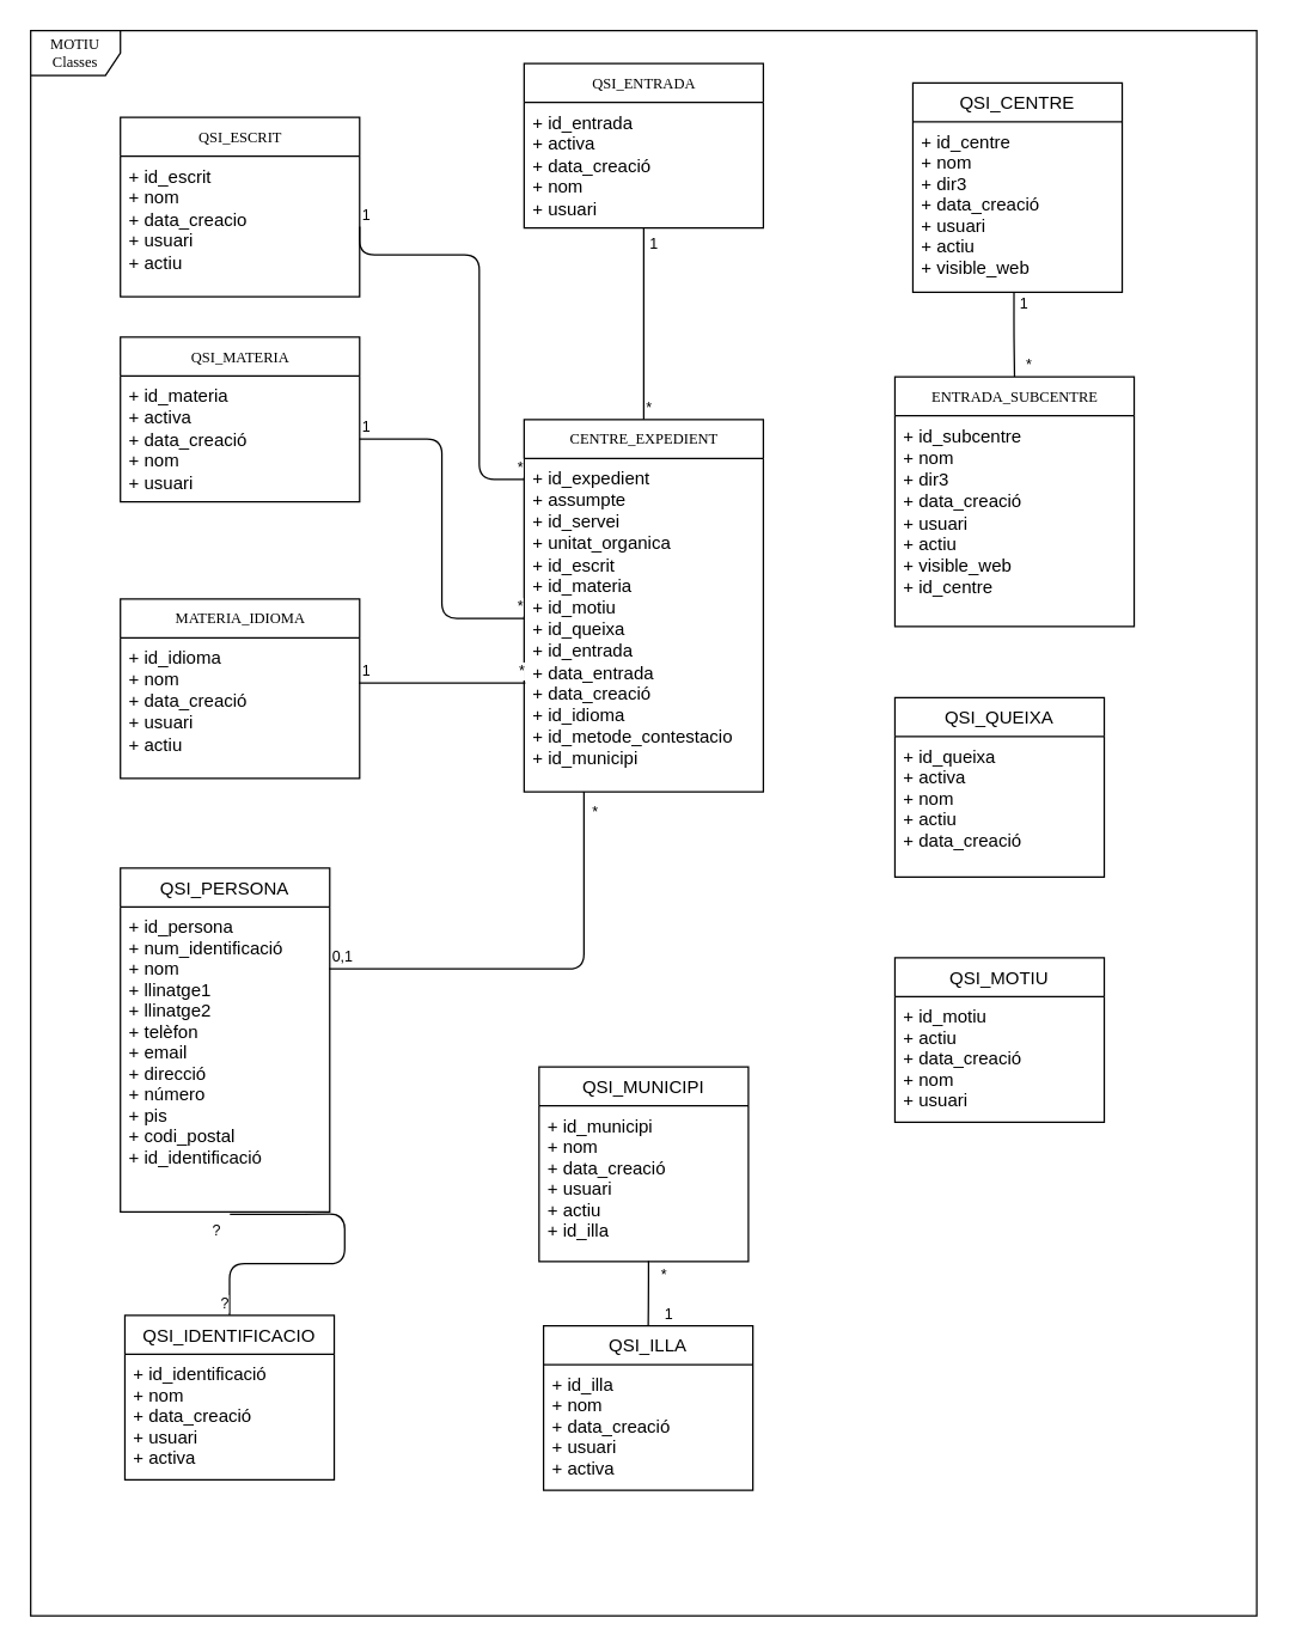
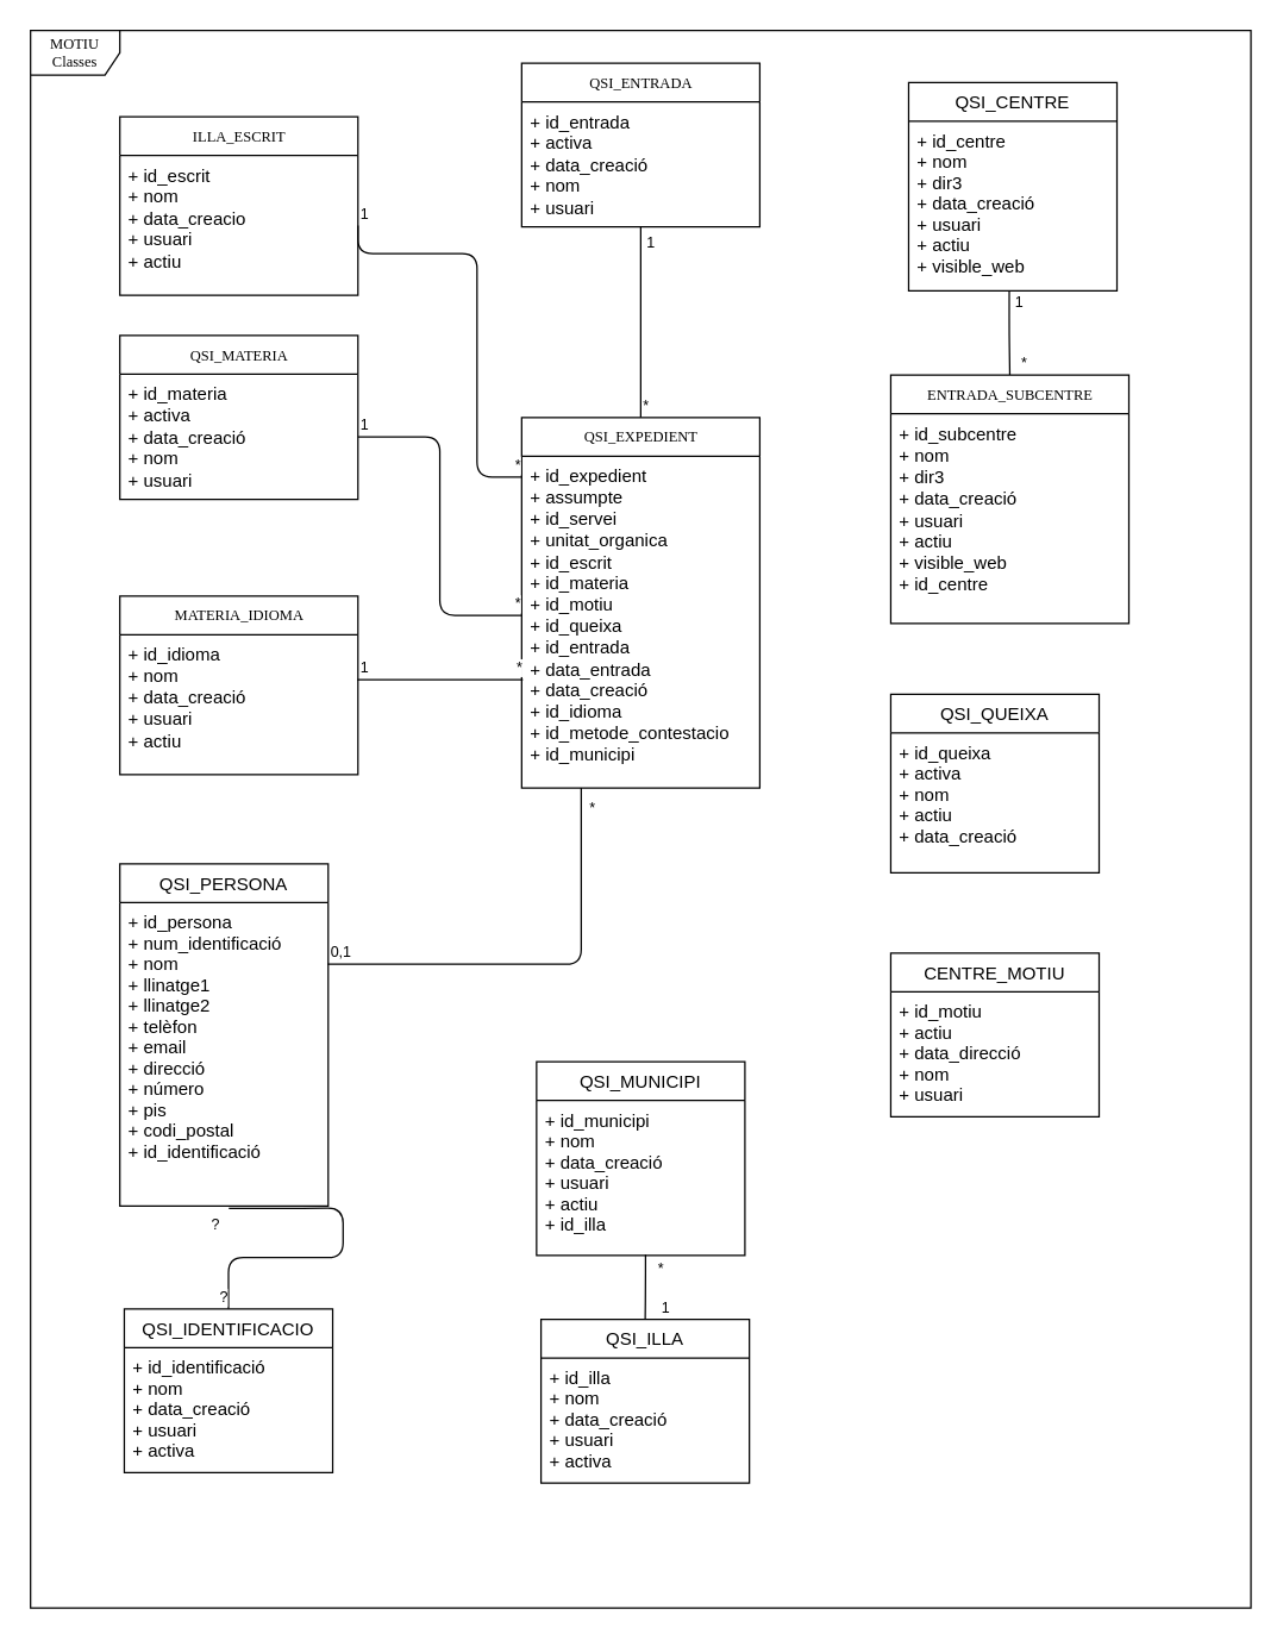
  <mxCell id="0" />
  <mxCell id="1" parent="0" />
  <mxCell id="2" value="MOTIU Classes" style="shape=umlFrame;whiteSpace=wrap;html=1;rounded=0;shadow=0;comic=0;labelBackgroundColor=none;strokeColor=#000000;strokeWidth=1;fillColor=#ffffff;fontFamily=Verdana;fontSize=10;fontColor=#000000;align=center;" parent="1" vertex="1"><mxGeometry x="20" y="20" width="820" height="1060" as="geometry" /></mxCell>
  <mxCell id="3" value="ENTRADA_SUBCENTRE" style="swimlane;html=1;fontStyle=0;childLayout=stackLayout;horizontal=1;startSize=26;fillColor=none;horizontalStack=0;resizeParent=1;resizeLast=0;collapsible=1;marginBottom=0;swimlaneFillColor=#ffffff;rounded=0;shadow=0;comic=0;labelBackgroundColor=none;strokeColor=#000000;strokeWidth=1;fontFamily=Verdana;fontSize=10;fontColor=#000000;align=center;" parent="1" vertex="1"><mxGeometry x="598" y="251.5" width="160" height="167" as="geometry" /></mxCell>
  <mxCell id="4" value="+ id_subcentre&lt;br&gt;+ nom&lt;br&gt;+ dir3&lt;br&gt;+ data_creació&lt;br&gt;+ usuari&lt;br&gt;+ actiu&lt;br&gt;+ visible_web&lt;br&gt;+ id_centre&lt;br&gt;" style="text;html=1;strokeColor=none;fillColor=none;align=left;verticalAlign=top;spacingLeft=4;spacingRight=4;whiteSpace=wrap;overflow=hidden;rotatable=0;points=[[0,0.5],[1,0.5]];portConstraint=eastwest;" parent="3" vertex="1"><mxGeometry y="26" width="160" height="124" as="geometry" /></mxCell>
  <mxCell id="5" value="QSI_ENTRADA" style="swimlane;html=1;fontStyle=0;childLayout=stackLayout;horizontal=1;startSize=26;fillColor=none;horizontalStack=0;resizeParent=1;resizeLast=0;collapsible=1;marginBottom=0;swimlaneFillColor=#ffffff;rounded=0;shadow=0;comic=0;labelBackgroundColor=none;strokeColor=#000000;strokeWidth=1;fontFamily=Verdana;fontSize=10;fontColor=#000000;align=center;" parent="1" vertex="1"><mxGeometry x="350" y="42" width="160" height="110" as="geometry" /></mxCell>
  <mxCell id="6" value="+ id_entrada&lt;br&gt;+ activa&lt;br&gt;+ data_creació&lt;br&gt;+ nom&lt;br&gt;+ usuari&lt;br&gt;" style="text;html=1;strokeColor=none;fillColor=none;align=left;verticalAlign=top;spacingLeft=4;spacingRight=4;whiteSpace=wrap;overflow=hidden;rotatable=0;points=[[0,0.5],[1,0.5]];portConstraint=eastwest;" parent="5" vertex="1"><mxGeometry y="26" width="160" height="84" as="geometry" /></mxCell>
- <mxCell id="7" value="CENTRE_EXPEDIENT" style="swimlane;html=1;fontStyle=0;childLayout=stackLayout;horizontal=1;startSize=26;fillColor=none;horizontalStack=0;resizeParent=1;resizeLast=0;collapsible=1;marginBottom=0;swimlaneFillColor=#ffffff;rounded=0;shadow=0;comic=0;labelBackgroundColor=none;strokeColor=#000000;strokeWidth=1;fontFamily=Verdana;fontSize=10;fontColor=#000000;align=center;" parent="1" vertex="1"><mxGeometry x="350" y="280" width="160" height="249" as="geometry" /></mxCell>
+ <mxCell id="7" value="QSI_EXPEDIENT" style="swimlane;html=1;fontStyle=0;childLayout=stackLayout;horizontal=1;startSize=26;fillColor=none;horizontalStack=0;resizeParent=1;resizeLast=0;collapsible=1;marginBottom=0;swimlaneFillColor=#ffffff;rounded=0;shadow=0;comic=0;labelBackgroundColor=none;strokeColor=#000000;strokeWidth=1;fontFamily=Verdana;fontSize=10;fontColor=#000000;align=center;" parent="1" vertex="1"><mxGeometry x="350" y="280" width="160" height="249" as="geometry" /></mxCell>
  <mxCell id="8" value="+ id_expedient&lt;br&gt;+ assumpte&lt;br&gt;+ id_servei&lt;br&gt;+ unitat_organica&lt;br&gt;+ id_escrit&lt;br&gt;+ id_materia&lt;br&gt;+ id_motiu&lt;br&gt;+ id_queixa&lt;br&gt;+ id_entrada&lt;br&gt;+ data_entrada&lt;br&gt;+ data_creació&lt;br&gt;+ id_idioma&lt;br&gt;+ id_metode_contestacio&lt;br&gt;+ id_municipi&lt;br&gt;&lt;br&gt;" style="text;html=1;strokeColor=none;fillColor=none;align=left;verticalAlign=top;spacingLeft=4;spacingRight=4;whiteSpace=wrap;overflow=hidden;rotatable=0;points=[[0,0.5],[1,0.5]];portConstraint=eastwest;" parent="7" vertex="1"><mxGeometry y="26" width="160" height="214" as="geometry" /></mxCell>
  <mxCell id="9" value="MATERIA_IDIOMA" style="swimlane;html=1;fontStyle=0;childLayout=stackLayout;horizontal=1;startSize=26;fillColor=none;horizontalStack=0;resizeParent=1;resizeLast=0;collapsible=1;marginBottom=0;swimlaneFillColor=#ffffff;rounded=0;shadow=0;comic=0;labelBackgroundColor=none;strokeColor=#000000;strokeWidth=1;fontFamily=Verdana;fontSize=10;fontColor=#000000;align=center;" parent="1" vertex="1"><mxGeometry x="80" y="400" width="160" height="120" as="geometry" /></mxCell>
  <mxCell id="10" value="+ id_idioma&lt;br&gt;+ nom&lt;br&gt;+ data_creació&lt;br&gt;+ usuari&lt;br&gt;+ actiu&lt;br&gt;" style="text;html=1;strokeColor=none;fillColor=none;align=left;verticalAlign=top;spacingLeft=4;spacingRight=4;whiteSpace=wrap;overflow=hidden;rotatable=0;points=[[0,0.5],[1,0.5]];portConstraint=eastwest;" parent="9" vertex="1"><mxGeometry y="26" width="160" height="94" as="geometry" /></mxCell>
  <mxCell id="11" value="QSI_MATERIA" style="swimlane;html=1;fontStyle=0;childLayout=stackLayout;horizontal=1;startSize=26;fillColor=none;horizontalStack=0;resizeParent=1;resizeLast=0;collapsible=1;marginBottom=0;swimlaneFillColor=#ffffff;rounded=0;shadow=0;comic=0;labelBackgroundColor=none;strokeColor=#000000;strokeWidth=1;fontFamily=Verdana;fontSize=10;fontColor=#000000;align=center;" parent="1" vertex="1"><mxGeometry x="80" y="225" width="160" height="110" as="geometry" /></mxCell>
  <mxCell id="12" value="+ id_materia&lt;br&gt;+ activa&lt;br&gt;+ data_creació&lt;br&gt;+ nom&lt;br&gt;+ usuari&lt;br&gt;" style="text;html=1;strokeColor=none;fillColor=none;align=left;verticalAlign=top;spacingLeft=4;spacingRight=4;whiteSpace=wrap;overflow=hidden;rotatable=0;points=[[0,0.5],[1,0.5]];portConstraint=eastwest;" parent="11" vertex="1"><mxGeometry y="26" width="160" height="84" as="geometry" /></mxCell>
- <mxCell id="13" value="QSI_ESCRIT" style="swimlane;html=1;fontStyle=0;childLayout=stackLayout;horizontal=1;startSize=26;fillColor=none;horizontalStack=0;resizeParent=1;resizeLast=0;collapsible=1;marginBottom=0;swimlaneFillColor=#ffffff;rounded=0;shadow=0;comic=0;labelBackgroundColor=none;strokeColor=#000000;strokeWidth=1;fontFamily=Verdana;fontSize=10;fontColor=#000000;align=center;" parent="1" vertex="1"><mxGeometry x="80" y="78" width="160" height="120" as="geometry" /></mxCell>
+ <mxCell id="13" value="ILLA_ESCRIT" style="swimlane;html=1;fontStyle=0;childLayout=stackLayout;horizontal=1;startSize=26;fillColor=none;horizontalStack=0;resizeParent=1;resizeLast=0;collapsible=1;marginBottom=0;swimlaneFillColor=#ffffff;rounded=0;shadow=0;comic=0;labelBackgroundColor=none;strokeColor=#000000;strokeWidth=1;fontFamily=Verdana;fontSize=10;fontColor=#000000;align=center;" parent="1" vertex="1"><mxGeometry x="80" y="78" width="160" height="120" as="geometry" /></mxCell>
  <mxCell id="14" value="+ id_escrit&lt;br&gt;+ nom&lt;br&gt;+ data_creacio&lt;br&gt;+ usuari&lt;br&gt;+ actiu&lt;br&gt;" style="text;html=1;strokeColor=none;fillColor=none;align=left;verticalAlign=top;spacingLeft=4;spacingRight=4;whiteSpace=wrap;overflow=hidden;rotatable=0;points=[[0,0.5],[1,0.5]];portConstraint=eastwest;" parent="13" vertex="1"><mxGeometry y="26" width="160" height="94" as="geometry" /></mxCell>
  <mxCell id="15" value="" style="endArrow=none;html=1;edgeStyle=orthogonalEdgeStyle;exitX=0.5;exitY=0;exitDx=0;exitDy=0;entryX=0.5;entryY=0.993;entryDx=0;entryDy=0;entryPerimeter=0;" edge="1" parent="1" source="7" target="6"><mxGeometry relative="1" as="geometry"><mxPoint x="490" y="200" as="sourcePoint" /><mxPoint x="650" y="200" as="targetPoint" /></mxGeometry></mxCell>
  <mxCell id="16" value="*" style="resizable=0;html=1;align=left;verticalAlign=bottom;labelBackgroundColor=#ffffff;fontSize=10;" connectable="0" vertex="1" parent="15"><mxGeometry x="-1" relative="1" as="geometry" /></mxCell>
  <mxCell id="17" value="1" style="resizable=0;html=1;align=right;verticalAlign=bottom;labelBackgroundColor=#ffffff;fontSize=10;" connectable="0" vertex="1" parent="15"><mxGeometry x="1" relative="1" as="geometry"><mxPoint x="10" y="19" as="offset" /></mxGeometry></mxCell>
  <mxCell id="18" value="QSI_CENTRE" style="swimlane;fontStyle=0;childLayout=stackLayout;horizontal=1;startSize=26;fillColor=none;horizontalStack=0;resizeParent=1;resizeParentMax=0;resizeLast=0;collapsible=1;marginBottom=0;" vertex="1" parent="1"><mxGeometry x="610" y="55" width="140" height="140" as="geometry" /></mxCell>
  <mxCell id="19" value="+ id_centre&#10;+ nom&#10;+ dir3&#10;+ data_creació&#10;+ usuari&#10;+ actiu&#10;+ visible_web&#10;" style="text;strokeColor=none;fillColor=none;align=left;verticalAlign=top;spacingLeft=4;spacingRight=4;overflow=hidden;rotatable=0;points=[[0,0.5],[1,0.5]];portConstraint=eastwest;" vertex="1" parent="18"><mxGeometry y="26" width="140" height="114" as="geometry" /></mxCell>
  <mxCell id="20" value="" style="endArrow=none;html=1;edgeStyle=orthogonalEdgeStyle;exitX=0.483;exitY=1.004;exitDx=0;exitDy=0;exitPerimeter=0;entryX=0.5;entryY=0;entryDx=0;entryDy=0;" edge="1" parent="1" source="19" target="3"><mxGeometry relative="1" as="geometry"><mxPoint x="570" y="501.5" as="sourcePoint" /><mxPoint x="730" y="501.5" as="targetPoint" /></mxGeometry></mxCell>
  <mxCell id="21" value="1&lt;br&gt;" style="resizable=0;html=1;align=left;verticalAlign=bottom;labelBackgroundColor=#ffffff;fontSize=10;" connectable="0" vertex="1" parent="20"><mxGeometry x="-1" relative="1" as="geometry"><mxPoint x="2" y="15" as="offset" /></mxGeometry></mxCell>
  <mxCell id="22" value="*" style="resizable=0;html=1;align=right;verticalAlign=bottom;labelBackgroundColor=#ffffff;fontSize=10;" connectable="0" vertex="1" parent="20"><mxGeometry x="1" relative="1" as="geometry"><mxPoint x="12" as="offset" /></mxGeometry></mxCell>
  <mxCell id="23" value="QSI_QUEIXA" style="swimlane;fontStyle=0;childLayout=stackLayout;horizontal=1;startSize=26;fillColor=none;horizontalStack=0;resizeParent=1;resizeParentMax=0;resizeLast=0;collapsible=1;marginBottom=0;" vertex="1" parent="1"><mxGeometry x="598" y="466" width="140" height="120" as="geometry" /></mxCell>
  <mxCell id="24" value="+ id_queixa&#10;+ activa&#10;+ nom&#10;+ actiu&#10;+ data_creació&#10;" style="text;strokeColor=none;fillColor=none;align=left;verticalAlign=top;spacingLeft=4;spacingRight=4;overflow=hidden;rotatable=0;points=[[0,0.5],[1,0.5]];portConstraint=eastwest;" vertex="1" parent="23"><mxGeometry y="26" width="140" height="94" as="geometry" /></mxCell>
- <mxCell id="25" value="QSI_MOTIU" style="swimlane;fontStyle=0;childLayout=stackLayout;horizontal=1;startSize=26;fillColor=none;horizontalStack=0;resizeParent=1;resizeParentMax=0;resizeLast=0;collapsible=1;marginBottom=0;" vertex="1" parent="1"><mxGeometry x="598" y="640" width="140" height="110" as="geometry" /></mxCell>
- <mxCell id="26" value="+ id_motiu&#10;+ actiu&#10;+ data_creació&#10;+ nom&#10;+ usuari&#10;" style="text;strokeColor=none;fillColor=none;align=left;verticalAlign=top;spacingLeft=4;spacingRight=4;overflow=hidden;rotatable=0;points=[[0,0.5],[1,0.5]];portConstraint=eastwest;" vertex="1" parent="25"><mxGeometry y="26" width="140" height="84" as="geometry" /></mxCell>
+ <mxCell id="25" value="CENTRE_MOTIU" style="swimlane;fontStyle=0;childLayout=stackLayout;horizontal=1;startSize=26;fillColor=none;horizontalStack=0;resizeParent=1;resizeParentMax=0;resizeLast=0;collapsible=1;marginBottom=0;" vertex="1" parent="1"><mxGeometry x="598" y="640" width="140" height="110" as="geometry" /></mxCell>
+ <mxCell id="26" value="+ id_motiu&#10;+ actiu&#10;+ data_direcció&#10;+ nom&#10;+ usuari&#10;" style="text;strokeColor=none;fillColor=none;align=left;verticalAlign=top;spacingLeft=4;spacingRight=4;overflow=hidden;rotatable=0;points=[[0,0.5],[1,0.5]];portConstraint=eastwest;" vertex="1" parent="25"><mxGeometry y="26" width="140" height="84" as="geometry" /></mxCell>
  <mxCell id="27" value="QSI_MUNICIPI" style="swimlane;fontStyle=0;childLayout=stackLayout;horizontal=1;startSize=26;fillColor=none;horizontalStack=0;resizeParent=1;resizeParentMax=0;resizeLast=0;collapsible=1;marginBottom=0;" vertex="1" parent="1"><mxGeometry x="360" y="713" width="140" height="130" as="geometry" /></mxCell>
  <mxCell id="28" value="+ id_municipi&#10;+ nom&#10;+ data_creació&#10;+ usuari&#10;+ actiu&#10;+ id_illa&#10;" style="text;strokeColor=none;fillColor=none;align=left;verticalAlign=top;spacingLeft=4;spacingRight=4;overflow=hidden;rotatable=0;points=[[0,0.5],[1,0.5]];portConstraint=eastwest;" vertex="1" parent="27"><mxGeometry y="26" width="140" height="104" as="geometry" /></mxCell>
  <mxCell id="29" value="QSI_ILLA" style="swimlane;fontStyle=0;childLayout=stackLayout;horizontal=1;startSize=26;fillColor=none;horizontalStack=0;resizeParent=1;resizeParentMax=0;resizeLast=0;collapsible=1;marginBottom=0;" vertex="1" parent="1"><mxGeometry x="363" y="886" width="140" height="110" as="geometry" /></mxCell>
  <mxCell id="30" value="+ id_illa&#10;+ nom&#10;+ data_creació&#10;+ usuari&#10;+ activa&#10;" style="text;strokeColor=none;fillColor=none;align=left;verticalAlign=top;spacingLeft=4;spacingRight=4;overflow=hidden;rotatable=0;points=[[0,0.5],[1,0.5]];portConstraint=eastwest;" vertex="1" parent="29"><mxGeometry y="26" width="140" height="84" as="geometry" /></mxCell>
  <mxCell id="31" value="QSI_PERSONA" style="swimlane;fontStyle=0;childLayout=stackLayout;horizontal=1;startSize=26;fillColor=none;horizontalStack=0;resizeParent=1;resizeParentMax=0;resizeLast=0;collapsible=1;marginBottom=0;" vertex="1" parent="1"><mxGeometry x="80" y="580" width="140" height="230" as="geometry" /></mxCell>
  <mxCell id="32" value="+ id_persona&#10;+ num_identificació&#10;+ nom&#10;+ llinatge1&#10;+ llinatge2&#10;+ telèfon&#10;+ email&#10;+ direcció&#10;+ número&#10;+ pis&#10;+ codi_postal&#10;+ id_identificació&#10;" style="text;strokeColor=none;fillColor=none;align=left;verticalAlign=top;spacingLeft=4;spacingRight=4;overflow=hidden;rotatable=0;points=[[0,0.5],[1,0.5]];portConstraint=eastwest;" vertex="1" parent="31"><mxGeometry y="26" width="140" height="204" as="geometry" /></mxCell>
  <mxCell id="33" value="QSI_IDENTIFICACIO" style="swimlane;fontStyle=0;childLayout=stackLayout;horizontal=1;startSize=26;fillColor=none;horizontalStack=0;resizeParent=1;resizeParentMax=0;resizeLast=0;collapsible=1;marginBottom=0;" vertex="1" parent="1"><mxGeometry x="83" y="879" width="140" height="110" as="geometry" /></mxCell>
  <mxCell id="34" value="+ id_identificació&#10;+ nom&#10;+ data_creació&#10;+ usuari&#10;+ activa&#10;" style="text;strokeColor=none;fillColor=none;align=left;verticalAlign=top;spacingLeft=4;spacingRight=4;overflow=hidden;rotatable=0;points=[[0,0.5],[1,0.5]];portConstraint=eastwest;" vertex="1" parent="33"><mxGeometry y="26" width="140" height="84" as="geometry" /></mxCell>
  <mxCell id="35" value="" style="endArrow=none;html=1;edgeStyle=orthogonalEdgeStyle;exitX=1;exitY=0.5;exitDx=0;exitDy=0;" edge="1" parent="1" source="14" target="8"><mxGeometry relative="1" as="geometry"><mxPoint x="140" y="170" as="sourcePoint" /><mxPoint x="300" y="170" as="targetPoint" /><Array as="points"><mxPoint x="240" y="170" /><mxPoint x="320" y="170" /><mxPoint x="320" y="320" /></Array></mxGeometry></mxCell>
  <mxCell id="36" value="1" style="resizable=0;html=1;align=left;verticalAlign=bottom;labelBackgroundColor=#ffffff;fontSize=10;" connectable="0" vertex="1" parent="35"><mxGeometry x="-1" relative="1" as="geometry" /></mxCell>
  <mxCell id="37" value="*" style="resizable=0;html=1;align=right;verticalAlign=bottom;labelBackgroundColor=#ffffff;fontSize=10;" connectable="0" vertex="1" parent="35"><mxGeometry x="1" relative="1" as="geometry" /></mxCell>
  <mxCell id="38" value="" style="endArrow=none;html=1;edgeStyle=orthogonalEdgeStyle;entryX=0;entryY=0.5;entryDx=0;entryDy=0;exitX=1;exitY=0.5;exitDx=0;exitDy=0;" edge="1" parent="1" source="12" target="8"><mxGeometry relative="1" as="geometry"><mxPoint x="230" y="320" as="sourcePoint" /><mxPoint x="390" y="320" as="targetPoint" /></mxGeometry></mxCell>
  <mxCell id="39" value="1" style="resizable=0;html=1;align=left;verticalAlign=bottom;labelBackgroundColor=#ffffff;fontSize=10;" connectable="0" vertex="1" parent="38"><mxGeometry x="-1" relative="1" as="geometry" /></mxCell>
  <mxCell id="40" value="*" style="resizable=0;html=1;align=right;verticalAlign=bottom;labelBackgroundColor=#ffffff;fontSize=10;" connectable="0" vertex="1" parent="38"><mxGeometry x="1" relative="1" as="geometry" /></mxCell>
  <mxCell id="41" value="" style="endArrow=none;html=1;edgeStyle=orthogonalEdgeStyle;entryX=0.005;entryY=0.702;entryDx=0;entryDy=0;entryPerimeter=0;exitX=0.997;exitY=0.321;exitDx=0;exitDy=0;exitPerimeter=0;" edge="1" parent="1" source="10" target="8"><mxGeometry relative="1" as="geometry"><mxPoint x="230" y="480" as="sourcePoint" /><mxPoint x="390" y="480" as="targetPoint" /></mxGeometry></mxCell>
  <mxCell id="42" value="1" style="resizable=0;html=1;align=left;verticalAlign=bottom;labelBackgroundColor=#ffffff;fontSize=10;" connectable="0" vertex="1" parent="41"><mxGeometry x="-1" relative="1" as="geometry" /></mxCell>
  <mxCell id="43" value="*" style="resizable=0;html=1;align=right;verticalAlign=bottom;labelBackgroundColor=#ffffff;fontSize=10;" connectable="0" vertex="1" parent="41"><mxGeometry x="1" relative="1" as="geometry" /></mxCell>
  <mxCell id="44" value="" style="endArrow=none;html=1;edgeStyle=orthogonalEdgeStyle;entryX=0.25;entryY=1;entryDx=0;entryDy=0;exitX=0.997;exitY=0.203;exitDx=0;exitDy=0;exitPerimeter=0;" edge="1" parent="1" source="32" target="7"><mxGeometry relative="1" as="geometry"><mxPoint x="210" y="650" as="sourcePoint" /><mxPoint x="370" y="650" as="targetPoint" /></mxGeometry></mxCell>
  <mxCell id="45" value="0,1" style="resizable=0;html=1;align=left;verticalAlign=bottom;labelBackgroundColor=#ffffff;fontSize=10;" connectable="0" vertex="1" parent="44"><mxGeometry x="-1" relative="1" as="geometry" /></mxCell>
  <mxCell id="46" value="*" style="resizable=0;html=1;align=right;verticalAlign=bottom;labelBackgroundColor=#ffffff;fontSize=10;" connectable="0" vertex="1" parent="44"><mxGeometry x="1" relative="1" as="geometry"><mxPoint x="10" y="21" as="offset" /></mxGeometry></mxCell>
  <mxCell id="47" value="" style="endArrow=none;html=1;edgeStyle=orthogonalEdgeStyle;entryX=0.5;entryY=0;entryDx=0;entryDy=0;exitX=0.523;exitY=1.007;exitDx=0;exitDy=0;exitPerimeter=0;" edge="1" parent="1" source="32" target="33"><mxGeometry relative="1" as="geometry"><mxPoint x="150" y="810" as="sourcePoint" /><mxPoint x="310" y="800" as="targetPoint" /></mxGeometry></mxCell>
  <mxCell id="48" value="?" style="resizable=0;html=1;align=left;verticalAlign=bottom;labelBackgroundColor=#ffffff;fontSize=10;" connectable="0" vertex="1" parent="47"><mxGeometry x="-1" relative="1" as="geometry"><mxPoint x="-13" y="19" as="offset" /></mxGeometry></mxCell>
  <mxCell id="49" value="?" style="resizable=0;html=1;align=right;verticalAlign=bottom;labelBackgroundColor=#ffffff;fontSize=10;" connectable="0" vertex="1" parent="47"><mxGeometry x="1" relative="1" as="geometry" /></mxCell>
  <mxCell id="50" value="" style="endArrow=none;html=1;edgeStyle=orthogonalEdgeStyle;entryX=0.5;entryY=0;entryDx=0;entryDy=0;exitX=0.523;exitY=0.996;exitDx=0;exitDy=0;exitPerimeter=0;" edge="1" parent="1" source="28" target="29"><mxGeometry relative="1" as="geometry"><mxPoint x="430" y="830" as="sourcePoint" /><mxPoint x="590" y="830" as="targetPoint" /></mxGeometry></mxCell>
  <mxCell id="51" value="*" style="resizable=0;html=1;align=left;verticalAlign=bottom;labelBackgroundColor=#ffffff;fontSize=10;" connectable="0" vertex="1" parent="50"><mxGeometry x="-1" relative="1" as="geometry"><mxPoint x="7" y="17" as="offset" /></mxGeometry></mxCell>
  <mxCell id="52" value="1" style="resizable=0;html=1;align=right;verticalAlign=bottom;labelBackgroundColor=#ffffff;fontSize=10;" connectable="0" vertex="1" parent="50"><mxGeometry x="1" relative="1" as="geometry"><mxPoint x="17" as="offset" /></mxGeometry></mxCell>
